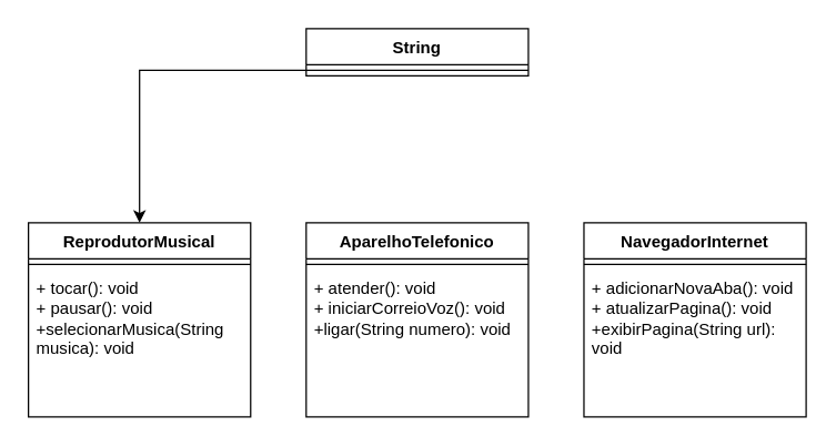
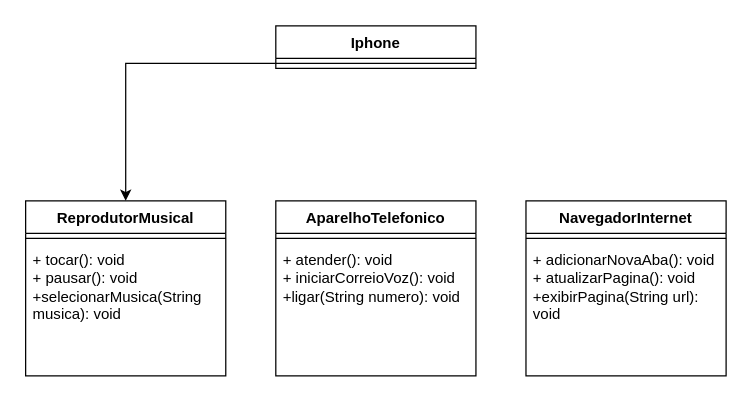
  <mxCell id="0" />
  <mxCell id="1" parent="0" />
  <mxCell id="2" value="&lt;div&gt;ReprodutorMusical&lt;/div&gt;&lt;div&gt;&lt;br&gt;&lt;/div&gt;" style="swimlane;fontStyle=1;align=center;verticalAlign=top;childLayout=stackLayout;horizontal=1;startSize=26;horizontalStack=0;resizeParent=1;resizeParentMax=0;resizeLast=0;collapsible=1;marginBottom=0;whiteSpace=wrap;html=1;" vertex="1" parent="1"><mxGeometry x="20" y="160" width="160" height="140" as="geometry" /></mxCell>
  <mxCell id="3" value="" style="line;strokeWidth=1;fillColor=none;align=left;verticalAlign=middle;spacingTop=-1;spacingLeft=3;spacingRight=3;rotatable=0;labelPosition=right;points=[];portConstraint=eastwest;strokeColor=inherit;" vertex="1" parent="2"><mxGeometry y="26" width="160" height="8" as="geometry" /></mxCell>
  <mxCell id="4" value="+ tocar(): void&lt;div&gt;+ pausar(): void&lt;br&gt;&lt;/div&gt;&lt;div&gt;+selecionarMusica(String musica): void&lt;/div&gt;" style="text;strokeColor=none;fillColor=none;align=left;verticalAlign=top;spacingLeft=4;spacingRight=4;overflow=hidden;rotatable=0;points=[[0,0.5],[1,0.5]];portConstraint=eastwest;whiteSpace=wrap;html=1;" vertex="1" parent="2"><mxGeometry y="34" width="160" height="106" as="geometry" /></mxCell>
  <mxCell id="5" value="&lt;div&gt;AparelhoTelefonico&lt;/div&gt;" style="swimlane;fontStyle=1;align=center;verticalAlign=top;childLayout=stackLayout;horizontal=1;startSize=26;horizontalStack=0;resizeParent=1;resizeParentMax=0;resizeLast=0;collapsible=1;marginBottom=0;whiteSpace=wrap;html=1;" vertex="1" parent="1"><mxGeometry x="220" y="160" width="160" height="140" as="geometry" /></mxCell>
  <mxCell id="6" value="" style="line;strokeWidth=1;fillColor=none;align=left;verticalAlign=middle;spacingTop=-1;spacingLeft=3;spacingRight=3;rotatable=0;labelPosition=right;points=[];portConstraint=eastwest;strokeColor=inherit;" vertex="1" parent="5"><mxGeometry y="26" width="160" height="8" as="geometry" /></mxCell>
  <mxCell id="7" value="+ atender(): void&lt;div&gt;+ iniciarCorreioVoz(): void&lt;br&gt;&lt;/div&gt;&lt;div&gt;+ligar(String numero): void&lt;/div&gt;" style="text;strokeColor=none;fillColor=none;align=left;verticalAlign=top;spacingLeft=4;spacingRight=4;overflow=hidden;rotatable=0;points=[[0,0.5],[1,0.5]];portConstraint=eastwest;whiteSpace=wrap;html=1;" vertex="1" parent="5"><mxGeometry y="34" width="160" height="106" as="geometry" /></mxCell>
  <mxCell id="8" value="&lt;div&gt;NavegadorInternet&lt;/div&gt;" style="swimlane;fontStyle=1;align=center;verticalAlign=top;childLayout=stackLayout;horizontal=1;startSize=26;horizontalStack=0;resizeParent=1;resizeParentMax=0;resizeLast=0;collapsible=1;marginBottom=0;whiteSpace=wrap;html=1;" vertex="1" parent="1"><mxGeometry x="420" y="160" width="160" height="140" as="geometry" /></mxCell>
  <mxCell id="9" value="" style="line;strokeWidth=1;fillColor=none;align=left;verticalAlign=middle;spacingTop=-1;spacingLeft=3;spacingRight=3;rotatable=0;labelPosition=right;points=[];portConstraint=eastwest;strokeColor=inherit;" vertex="1" parent="8"><mxGeometry y="26" width="160" height="8" as="geometry" /></mxCell>
  <mxCell id="10" value="+ adicionarNovaAba(): void&lt;div&gt;+ atualizarPagina(): void&lt;br&gt;&lt;/div&gt;&lt;div&gt;+exibirPagina(String url): void&lt;/div&gt;" style="text;strokeColor=none;fillColor=none;align=left;verticalAlign=top;spacingLeft=4;spacingRight=4;overflow=hidden;rotatable=0;points=[[0,0.5],[1,0.5]];portConstraint=eastwest;whiteSpace=wrap;html=1;" vertex="1" parent="8"><mxGeometry y="34" width="160" height="106" as="geometry" /></mxCell>
- <mxCell id="11" value="String" style="swimlane;fontStyle=1;align=center;verticalAlign=top;childLayout=stackLayout;horizontal=1;startSize=26;horizontalStack=0;resizeParent=1;resizeParentMax=0;resizeLast=0;collapsible=1;marginBottom=0;whiteSpace=wrap;html=1;" vertex="1" parent="1"><mxGeometry x="220" y="20" width="160" height="34" as="geometry" /></mxCell>
+ <mxCell id="11" value="Iphone" style="swimlane;fontStyle=1;align=center;verticalAlign=top;childLayout=stackLayout;horizontal=1;startSize=26;horizontalStack=0;resizeParent=1;resizeParentMax=0;resizeLast=0;collapsible=1;marginBottom=0;whiteSpace=wrap;html=1;" vertex="1" parent="1"><mxGeometry x="220" y="20" width="160" height="34" as="geometry" /></mxCell>
  <mxCell id="12" value="" style="line;strokeWidth=1;fillColor=none;align=left;verticalAlign=middle;spacingTop=-1;spacingLeft=3;spacingRight=3;rotatable=0;labelPosition=right;points=[];portConstraint=eastwest;strokeColor=inherit;" vertex="1" parent="11"><mxGeometry y="26" width="160" height="8" as="geometry" /></mxCell>
  <mxCell id="13" style="edgeStyle=orthogonalEdgeStyle;rounded=0;orthogonalLoop=1;jettySize=auto;html=1;entryX=0.5;entryY=0;entryDx=0;entryDy=0;" edge="1" parent="1" source="12" target="2"><mxGeometry relative="1" as="geometry" /></mxCell>
